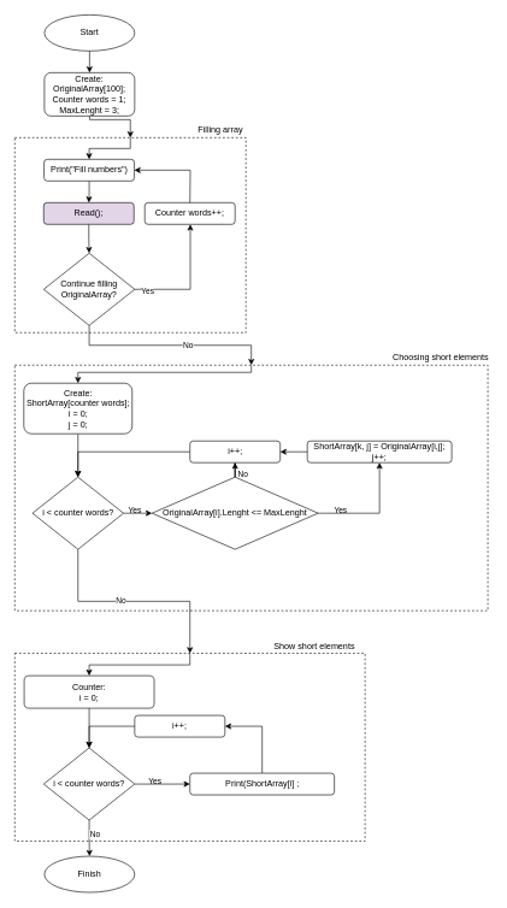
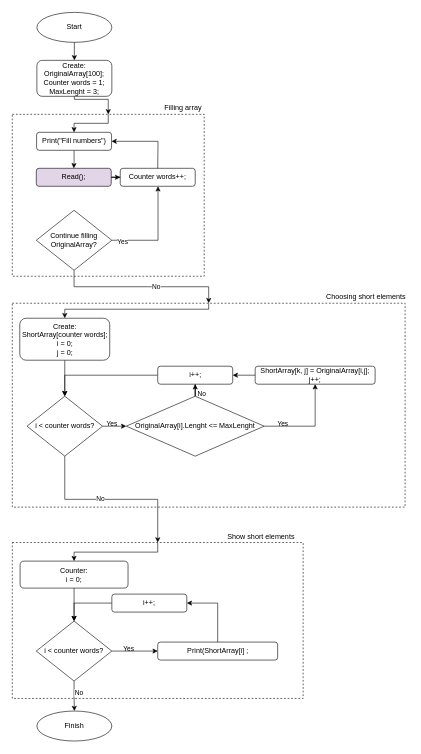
  <mxCell id="0" />
  <mxCell id="1" parent="0" />
  <mxCell id="2" value="" style="rounded=0;whiteSpace=wrap;html=1;fillColor=none;dashed=1;" vertex="1" parent="1"><mxGeometry x="20" y="505" width="655" height="340" as="geometry" /></mxCell>
  <mxCell id="3" value="" style="rounded=0;whiteSpace=wrap;html=1;fillColor=none;dashed=1;" vertex="1" parent="1"><mxGeometry x="20" y="190" width="320" height="270" as="geometry" /></mxCell>
  <mxCell id="4" value="Start" style="ellipse;whiteSpace=wrap;html=1;" vertex="1" parent="1"><mxGeometry x="61" y="20" width="125" height="50" as="geometry" /></mxCell>
  <mxCell id="5" value="Finish" style="ellipse;whiteSpace=wrap;html=1;" vertex="1" parent="1"><mxGeometry x="61" y="1185" width="125" height="50" as="geometry" /></mxCell>
  <mxCell id="6" value="Create:&lt;br&gt;OriginalArray[100];&lt;br&gt;Counter words = 1;&lt;br&gt;MaxLenght = 3;" style="rounded=1;whiteSpace=wrap;html=1;" vertex="1" parent="1"><mxGeometry x="61" y="100" width="125" height="60" as="geometry" /></mxCell>
  <mxCell id="7" value="" style="endArrow=classic;html=1;rounded=0;exitX=0.5;exitY=1;exitDx=0;exitDy=0;entryX=0.5;entryY=0;entryDx=0;entryDy=0;" edge="1" parent="1" source="4" target="6"><mxGeometry width="50" height="50" relative="1" as="geometry"><mxPoint x="100" y="295" as="sourcePoint" /><mxPoint x="150" y="245" as="targetPoint" /></mxGeometry></mxCell>
  <mxCell id="8" value="" style="edgeStyle=orthogonalEdgeStyle;rounded=0;orthogonalLoop=1;jettySize=auto;html=1;entryX=0.5;entryY=0;entryDx=0;entryDy=0;" edge="1" parent="1" source="10" target="2"><mxGeometry relative="1" as="geometry" /></mxCell>
  <mxCell id="9" value="No" style="edgeLabel;html=1;align=center;verticalAlign=middle;resizable=0;points=[];" vertex="1" connectable="0" parent="8"><mxGeometry x="0.171" relative="1" as="geometry"><mxPoint as="offset" /></mxGeometry></mxCell>
  <mxCell id="10" value="Continue filling OriginalArray?" style="rhombus;whiteSpace=wrap;html=1;" vertex="1" parent="1"><mxGeometry x="60" y="350" width="126" height="100" as="geometry" /></mxCell>
  <mxCell id="11" value="" style="edgeStyle=orthogonalEdgeStyle;rounded=0;orthogonalLoop=1;jettySize=auto;html=1;" edge="1" parent="1" source="12" target="14"><mxGeometry relative="1" as="geometry" /></mxCell>
  <mxCell id="12" value="Print(&quot;Fill numbers&quot;)" style="rounded=1;whiteSpace=wrap;html=1;" vertex="1" parent="1"><mxGeometry x="60.5" y="220" width="125" height="30" as="geometry" /></mxCell>
- <mxCell id="13" value="" style="edgeStyle=orthogonalEdgeStyle;rounded=0;orthogonalLoop=1;jettySize=auto;html=1;" edge="1" parent="1" source="14" target="10"><mxGeometry relative="1" as="geometry" /></mxCell>
+ <mxCell id="13" value="" style="edgeStyle=orthogonalEdgeStyle;rounded=0;orthogonalLoop=1;jettySize=auto;html=1;" edge="1" parent="1" source="14" target="25"><mxGeometry relative="1" as="geometry" /></mxCell>
  <mxCell id="14" value="Read();" style="rounded=1;whiteSpace=wrap;html=1;fillColor=#e1d5e7;" vertex="1" parent="1"><mxGeometry x="60" y="280" width="125" height="30" as="geometry" /></mxCell>
  <mxCell id="15" value="" style="edgeStyle=elbowEdgeStyle;elbow=horizontal;endArrow=classic;html=1;rounded=0;exitX=1;exitY=0.5;exitDx=0;exitDy=0;entryX=0.5;entryY=1;entryDx=0;entryDy=0;" edge="1" parent="1" source="10" target="25"><mxGeometry width="50" height="50" relative="1" as="geometry"><mxPoint x="140" y="280" as="sourcePoint" /><mxPoint x="190" y="230" as="targetPoint" /><Array as="points"><mxPoint x="263" y="360" /><mxPoint x="243" y="370" /></Array></mxGeometry></mxCell>
  <mxCell id="16" value="Yes" style="edgeLabel;html=1;align=center;verticalAlign=middle;resizable=0;points=[];" vertex="1" connectable="0" parent="15"><mxGeometry x="-0.8" y="-1" relative="1" as="geometry"><mxPoint as="offset" /></mxGeometry></mxCell>
  <mxCell id="17" value="" style="edgeStyle=orthogonalEdgeStyle;rounded=0;orthogonalLoop=1;jettySize=auto;html=1;" edge="1" parent="1" source="21" target="28"><mxGeometry relative="1" as="geometry" /></mxCell>
  <mxCell id="18" value="No" style="edgeLabel;html=1;align=center;verticalAlign=middle;resizable=0;points=[];" vertex="1" connectable="0" parent="17"><mxGeometry x="-0.122" y="1" relative="1" as="geometry"><mxPoint as="offset" /></mxGeometry></mxCell>
  <mxCell id="19" value="" style="edgeStyle=orthogonalEdgeStyle;rounded=0;orthogonalLoop=1;jettySize=auto;html=1;" edge="1" parent="1" source="21" target="34"><mxGeometry relative="1" as="geometry" /></mxCell>
  <mxCell id="20" value="Yes" style="edgeLabel;html=1;align=center;verticalAlign=middle;resizable=0;points=[];labelBackgroundColor=none;" vertex="1" connectable="0" parent="19"><mxGeometry x="0.289" relative="1" as="geometry"><mxPoint x="-10" y="-5" as="offset" /></mxGeometry></mxCell>
  <mxCell id="21" value="i &amp;lt; counter words?" style="rhombus;whiteSpace=wrap;html=1;" vertex="1" parent="1"><mxGeometry x="44.5" y="660" width="126" height="100" as="geometry" /></mxCell>
  <mxCell id="22" value="Filling array" style="text;html=1;strokeColor=none;fillColor=none;align=center;verticalAlign=middle;whiteSpace=wrap;rounded=0;dashed=1;" vertex="1" parent="1"><mxGeometry x="270" y="165" width="70" height="30" as="geometry" /></mxCell>
  <mxCell id="23" value="" style="edgeStyle=orthogonalEdgeStyle;rounded=0;orthogonalLoop=1;jettySize=auto;html=1;" edge="1" parent="1" source="24" target="21"><mxGeometry relative="1" as="geometry" /></mxCell>
  <mxCell id="24" value="Create:&lt;br&gt;ShortArray[counter words];&lt;br&gt;i = 0;&lt;br&gt;j = 0;" style="rounded=1;whiteSpace=wrap;html=1;" vertex="1" parent="1"><mxGeometry x="32.5" y="530" width="150" height="70" as="geometry" /></mxCell>
  <mxCell id="25" value="Counter words++;" style="rounded=1;whiteSpace=wrap;html=1;" vertex="1" parent="1"><mxGeometry x="200" y="280" width="125" height="30" as="geometry" /></mxCell>
  <mxCell id="26" value="" style="edgeStyle=elbowEdgeStyle;elbow=horizontal;endArrow=classic;html=1;rounded=0;exitX=0.5;exitY=0;exitDx=0;exitDy=0;entryX=1;entryY=0.5;entryDx=0;entryDy=0;" edge="1" parent="1" source="25" target="12"><mxGeometry width="50" height="50" relative="1" as="geometry"><mxPoint x="196" y="410" as="sourcePoint" /><mxPoint x="252.5" y="355" as="targetPoint" /><Array as="points"><mxPoint x="263" y="260" /></Array></mxGeometry></mxCell>
  <mxCell id="27" value="Choosing short elements" style="text;html=1;strokeColor=none;fillColor=none;align=center;verticalAlign=middle;whiteSpace=wrap;rounded=0;dashed=1;" vertex="1" parent="1"><mxGeometry x="540" y="480" width="140" height="30" as="geometry" /></mxCell>
  <mxCell id="28" value="" style="rounded=0;whiteSpace=wrap;html=1;fillColor=none;dashed=1;" vertex="1" parent="1"><mxGeometry x="20" y="904" width="485" height="260" as="geometry" /></mxCell>
  <mxCell id="29" value="Show short elements" style="text;html=1;strokeColor=none;fillColor=none;align=center;verticalAlign=middle;whiteSpace=wrap;rounded=0;dashed=1;" vertex="1" parent="1"><mxGeometry x="365" y="880" width="140" height="30" as="geometry" /></mxCell>
  <mxCell id="30" value="" style="edgeStyle=orthogonalEdgeStyle;rounded=0;orthogonalLoop=1;jettySize=auto;html=1;" edge="1" parent="1" source="34" target="39"><mxGeometry relative="1" as="geometry"><mxPoint x="313" y="589.97" as="targetPoint" /></mxGeometry></mxCell>
  <mxCell id="31" value="No" style="edgeLabel;html=1;align=center;verticalAlign=middle;resizable=0;points=[];" vertex="1" connectable="0" parent="30"><mxGeometry x="-0.705" relative="1" as="geometry"><mxPoint x="10" y="4" as="offset" /></mxGeometry></mxCell>
  <mxCell id="32" value="" style="edgeStyle=orthogonalEdgeStyle;rounded=0;orthogonalLoop=1;jettySize=auto;html=1;entryX=0.5;entryY=1;entryDx=0;entryDy=0;exitX=1;exitY=0.5;exitDx=0;exitDy=0;" edge="1" parent="1" source="34" target="40"><mxGeometry relative="1" as="geometry"><mxPoint x="525" y="719.97" as="targetPoint" /></mxGeometry></mxCell>
  <mxCell id="33" value="Yes" style="edgeLabel;html=1;align=center;verticalAlign=middle;resizable=0;points=[];labelBackgroundColor=none;" vertex="1" connectable="0" parent="32"><mxGeometry x="-0.329" y="-1" relative="1" as="geometry"><mxPoint x="-22" y="-6" as="offset" /></mxGeometry></mxCell>
  <mxCell id="34" value="OriginalArray[i].Lenght &amp;lt;= MaxLenght" style="rhombus;whiteSpace=wrap;html=1;" vertex="1" parent="1"><mxGeometry x="210" y="660" width="230" height="100" as="geometry" /></mxCell>
  <mxCell id="35" value="" style="edgeStyle=elbowEdgeStyle;elbow=vertical;endArrow=classic;html=1;rounded=0;exitX=0.5;exitY=1;exitDx=0;exitDy=0;entryX=0.5;entryY=0;entryDx=0;entryDy=0;" edge="1" parent="1" source="6" target="3"><mxGeometry width="50" height="50" relative="1" as="geometry"><mxPoint x="123.5" y="180" as="sourcePoint" /><mxPoint x="210" y="100" as="targetPoint" /><Array as="points"><mxPoint x="155" y="165" /></Array></mxGeometry></mxCell>
  <mxCell id="36" value="" style="edgeStyle=elbowEdgeStyle;elbow=vertical;endArrow=classic;html=1;rounded=0;exitX=0.5;exitY=0;exitDx=0;exitDy=0;entryX=0.5;entryY=0;entryDx=0;entryDy=0;" edge="1" parent="1" source="3" target="12"><mxGeometry width="50" height="50" relative="1" as="geometry"><mxPoint x="128.5" y="185" as="sourcePoint" /><mxPoint x="185" y="205" as="targetPoint" /></mxGeometry></mxCell>
  <mxCell id="37" value="" style="edgeStyle=orthogonalEdgeStyle;rounded=0;orthogonalLoop=1;jettySize=auto;html=1;entryX=0.5;entryY=0;entryDx=0;entryDy=0;exitX=0.5;exitY=0;exitDx=0;exitDy=0;" edge="1" parent="1" source="2" target="24"><mxGeometry relative="1" as="geometry"><mxPoint x="128" y="455" as="sourcePoint" /><mxPoint x="185" y="574.97" as="targetPoint" /><Array as="points"><mxPoint x="348" y="515" /><mxPoint x="108" y="515" /><mxPoint x="108" y="530" /></Array></mxGeometry></mxCell>
  <mxCell id="38" value="" style="edgeStyle=orthogonalEdgeStyle;rounded=0;orthogonalLoop=1;jettySize=auto;html=1;entryX=0.5;entryY=0;entryDx=0;entryDy=0;" edge="1" parent="1" source="39" target="21"><mxGeometry relative="1" as="geometry"><Array as="points"><mxPoint x="108" y="625" /><mxPoint x="108" y="660" /></Array></mxGeometry></mxCell>
  <mxCell id="39" value="i++;" style="rounded=1;whiteSpace=wrap;html=1;" vertex="1" parent="1"><mxGeometry x="262.5" y="610" width="125" height="30" as="geometry" /></mxCell>
  <mxCell id="40" value="ShortArray[k, j] = OriginalArray[i,j];&lt;br&gt;j++;" style="rounded=1;whiteSpace=wrap;html=1;" vertex="1" parent="1"><mxGeometry x="425" y="610" width="200" height="30" as="geometry" /></mxCell>
  <mxCell id="41" value="" style="edgeStyle=orthogonalEdgeStyle;rounded=0;orthogonalLoop=1;jettySize=auto;html=1;exitX=0;exitY=0.5;exitDx=0;exitDy=0;entryX=1;entryY=0.5;entryDx=0;entryDy=0;" edge="1" parent="1" source="40" target="39"><mxGeometry relative="1" as="geometry"><mxPoint x="452.5" y="625" as="sourcePoint" /><Array as="points"><mxPoint x="410" y="625" /><mxPoint x="410" y="625" /></Array></mxGeometry></mxCell>
  <mxCell id="42" style="edgeStyle=orthogonalEdgeStyle;rounded=0;orthogonalLoop=1;jettySize=auto;html=1;entryX=0.5;entryY=0;entryDx=0;entryDy=0;" edge="1" parent="1" source="44" target="5"><mxGeometry relative="1" as="geometry" /></mxCell>
  <mxCell id="43" value="No" style="edgeLabel;html=1;align=center;verticalAlign=middle;resizable=0;points=[];" vertex="1" connectable="0" parent="42"><mxGeometry x="-0.63" relative="1" as="geometry"><mxPoint x="7" y="10" as="offset" /></mxGeometry></mxCell>
  <mxCell id="44" value="i &amp;lt; counter words?" style="rhombus;whiteSpace=wrap;html=1;" vertex="1" parent="1"><mxGeometry x="60" y="1035" width="126" height="100" as="geometry" /></mxCell>
  <mxCell id="45" style="edgeStyle=orthogonalEdgeStyle;rounded=0;orthogonalLoop=1;jettySize=auto;html=1;entryX=0.5;entryY=0;entryDx=0;entryDy=0;" edge="1" parent="1" source="46" target="44"><mxGeometry relative="1" as="geometry" /></mxCell>
  <mxCell id="46" value="Counter:&lt;br&gt;i = 0;" style="rounded=1;whiteSpace=wrap;html=1;" vertex="1" parent="1"><mxGeometry x="33" y="935" width="180" height="45" as="geometry" /></mxCell>
  <mxCell id="47" style="edgeStyle=orthogonalEdgeStyle;rounded=0;orthogonalLoop=1;jettySize=auto;html=1;entryX=0.5;entryY=0;entryDx=0;entryDy=0;exitX=0;exitY=0.5;exitDx=0;exitDy=0;" edge="1" parent="1" source="48" target="44"><mxGeometry relative="1" as="geometry" /></mxCell>
  <mxCell id="48" value="i++;" style="rounded=1;whiteSpace=wrap;html=1;" vertex="1" parent="1"><mxGeometry x="186" y="990" width="125" height="30" as="geometry" /></mxCell>
  <mxCell id="49" style="edgeStyle=orthogonalEdgeStyle;rounded=0;orthogonalLoop=1;jettySize=auto;html=1;entryX=1;entryY=0.5;entryDx=0;entryDy=0;exitX=0.5;exitY=0;exitDx=0;exitDy=0;" edge="1" parent="1" source="50" target="48"><mxGeometry relative="1" as="geometry"><mxPoint x="360" y="1035" as="sourcePoint" /></mxGeometry></mxCell>
  <mxCell id="50" value="Print(ShortArray[i] ;" style="rounded=1;whiteSpace=wrap;html=1;" vertex="1" parent="1"><mxGeometry x="262.5" y="1070" width="200" height="30" as="geometry" /></mxCell>
  <mxCell id="51" value="" style="edgeStyle=orthogonalEdgeStyle;rounded=0;orthogonalLoop=1;jettySize=auto;html=1;exitX=0.5;exitY=0;exitDx=0;exitDy=0;entryX=0.5;entryY=0;entryDx=0;entryDy=0;" edge="1" parent="1" source="28" target="46"><mxGeometry relative="1" as="geometry"><mxPoint x="128" y="774.97" as="sourcePoint" /><mxPoint x="185" y="909" as="targetPoint" /><Array as="points"><mxPoint x="262" y="920" /><mxPoint x="123" y="920" /></Array></mxGeometry></mxCell>
  <mxCell id="52" value="" style="endArrow=classic;html=1;rounded=0;exitX=1;exitY=0.5;exitDx=0;exitDy=0;entryX=0;entryY=0.5;entryDx=0;entryDy=0;" edge="1" parent="1" source="44" target="50"><mxGeometry width="50" height="50" relative="1" as="geometry"><mxPoint x="220" y="1075" as="sourcePoint" /><mxPoint x="245" y="1085" as="targetPoint" /></mxGeometry></mxCell>
  <mxCell id="53" value="Yes" style="edgeLabel;html=1;align=center;verticalAlign=middle;resizable=0;points=[];labelBackgroundColor=none;" vertex="1" connectable="0" parent="52"><mxGeometry x="-0.365" y="-1" relative="1" as="geometry"><mxPoint x="3" y="-6" as="offset" /></mxGeometry></mxCell>
